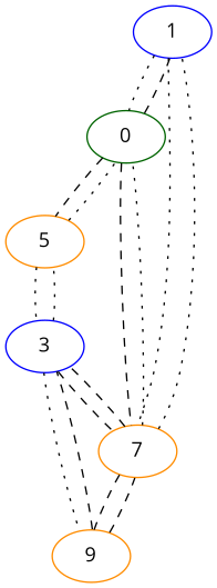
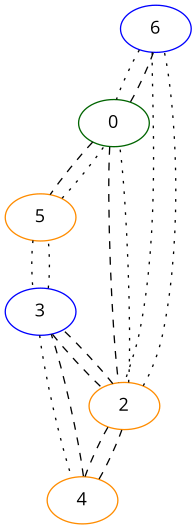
  graph {
    fontname="Open Sans"
    node [color=darkorange fontname="Open Sans"]
    edge [fontname="Open Sans" style=dotted]
-   1 [color=blue]
+   1 [color=blue label=6]
    0 [color=darkgreen]
-   2 [label=7]
+   2
    5
    3 [color=blue]
-   4 [label=9]
+   4
    1 -- 0
    1 -- 2
    0 -- 1 [style=dashed]
    0 -- 2 [style=dashed]
    0 -- 5 [style=dashed]
    2 -- 1
    2 -- 0
    2 -- 3 [style=dashed]
    2 -- 4 [style=dashed]
    5 -- 0
    5 -- 3
    3 -- 2 [style=dashed]
    3 -- 5
    3 -- 4
    4 -- 2 [style=dashed]
    4 -- 3 [style=dashed]
  }
